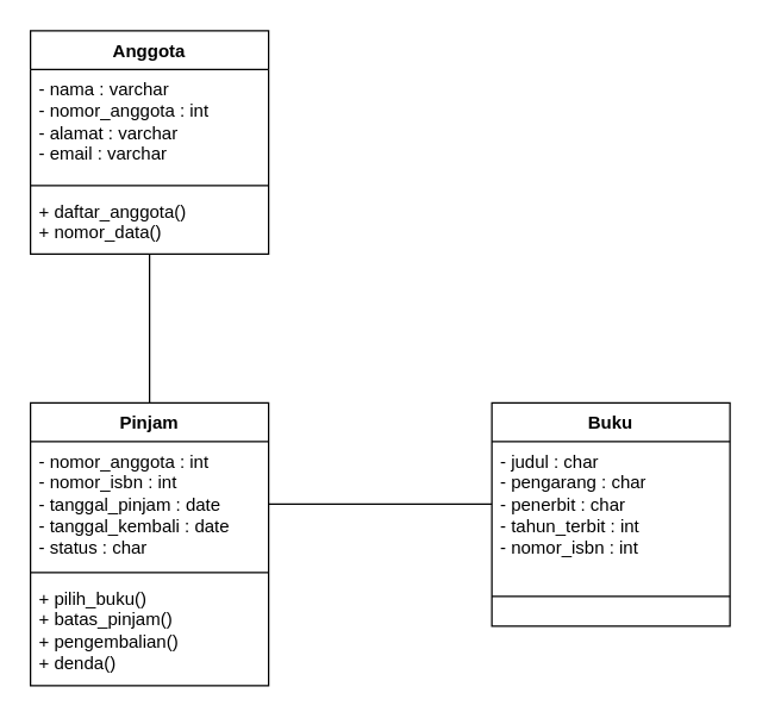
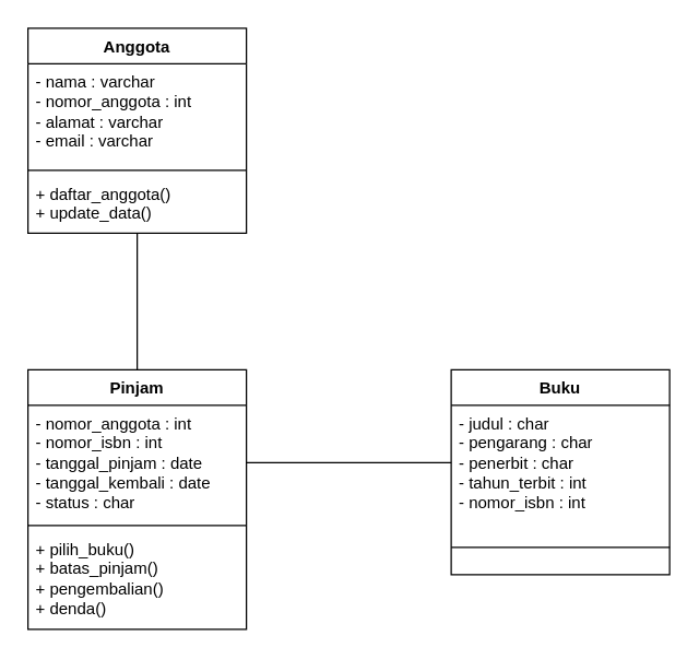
  <mxCell id="0" />
  <mxCell id="1" parent="0" />
  <mxCell id="2" value="Anggota" style="swimlane;fontStyle=1;align=center;verticalAlign=top;childLayout=stackLayout;horizontal=1;startSize=26;horizontalStack=0;resizeParent=1;resizeParentMax=0;resizeLast=0;collapsible=1;marginBottom=0;whiteSpace=wrap;html=1;" vertex="1" parent="1"><mxGeometry x="20" y="20" width="160" height="150" as="geometry" /></mxCell>
  <mxCell id="3" value="- nama : varchar&lt;div&gt;- nomor_anggota : int&lt;/div&gt;&lt;div&gt;- alamat : varchar&lt;/div&gt;&lt;div&gt;- email : varchar&lt;/div&gt;" style="text;strokeColor=none;fillColor=none;align=left;verticalAlign=top;spacingLeft=4;spacingRight=4;overflow=hidden;rotatable=0;points=[[0,0.5],[1,0.5]];portConstraint=eastwest;whiteSpace=wrap;html=1;" vertex="1" parent="2"><mxGeometry y="26" width="160" height="74" as="geometry" /></mxCell>
  <mxCell id="4" value="" style="line;strokeWidth=1;fillColor=none;align=left;verticalAlign=middle;spacingTop=-1;spacingLeft=3;spacingRight=3;rotatable=0;labelPosition=right;points=[];portConstraint=eastwest;strokeColor=inherit;" vertex="1" parent="2"><mxGeometry y="100" width="160" height="8" as="geometry" /></mxCell>
- <mxCell id="5" value="+ daftar_anggota()&lt;div&gt;+ nomor_data()&lt;/div&gt;" style="text;strokeColor=none;fillColor=none;align=left;verticalAlign=top;spacingLeft=4;spacingRight=4;overflow=hidden;rotatable=0;points=[[0,0.5],[1,0.5]];portConstraint=eastwest;whiteSpace=wrap;html=1;" vertex="1" parent="2"><mxGeometry y="108" width="160" height="42" as="geometry" /></mxCell>
+ <mxCell id="5" value="+ daftar_anggota()&lt;div&gt;+ update_data()&lt;/div&gt;" style="text;strokeColor=none;fillColor=none;align=left;verticalAlign=top;spacingLeft=4;spacingRight=4;overflow=hidden;rotatable=0;points=[[0,0.5],[1,0.5]];portConstraint=eastwest;whiteSpace=wrap;html=1;" vertex="1" parent="2"><mxGeometry y="108" width="160" height="42" as="geometry" /></mxCell>
  <mxCell id="6" value="Buku" style="swimlane;fontStyle=1;align=center;verticalAlign=top;childLayout=stackLayout;horizontal=1;startSize=26;horizontalStack=0;resizeParent=1;resizeParentMax=0;resizeLast=0;collapsible=1;marginBottom=0;whiteSpace=wrap;html=1;" vertex="1" parent="1"><mxGeometry x="330" y="270" width="160" height="150" as="geometry" /></mxCell>
  <mxCell id="7" value="- judul : char&lt;div&gt;- pengarang : char&lt;/div&gt;&lt;div&gt;- penerbit : char&lt;/div&gt;&lt;div&gt;- tahun_terbit : int&lt;/div&gt;&lt;div&gt;- nomor_isbn : int&lt;/div&gt;" style="text;strokeColor=none;fillColor=none;align=left;verticalAlign=top;spacingLeft=4;spacingRight=4;overflow=hidden;rotatable=0;points=[[0,0.5],[1,0.5]];portConstraint=eastwest;whiteSpace=wrap;html=1;" vertex="1" parent="6"><mxGeometry y="26" width="160" height="84" as="geometry" /></mxCell>
  <mxCell id="8" value="" style="line;strokeWidth=1;fillColor=none;align=left;verticalAlign=middle;spacingTop=-1;spacingLeft=3;spacingRight=3;rotatable=0;labelPosition=right;points=[];portConstraint=eastwest;strokeColor=inherit;" vertex="1" parent="6"><mxGeometry y="110" width="160" height="40" as="geometry" /></mxCell>
  <mxCell id="9" value="Pinjam" style="swimlane;fontStyle=1;align=center;verticalAlign=top;childLayout=stackLayout;horizontal=1;startSize=26;horizontalStack=0;resizeParent=1;resizeParentMax=0;resizeLast=0;collapsible=1;marginBottom=0;whiteSpace=wrap;html=1;" vertex="1" parent="1"><mxGeometry x="20" y="270" width="160" height="190" as="geometry" /></mxCell>
  <mxCell id="10" value="- nomor_anggota : int&lt;div&gt;- nomor_isbn : int&lt;/div&gt;&lt;div&gt;- tanggal_pinjam : date&lt;/div&gt;&lt;div&gt;- tanggal_kembali : date&lt;/div&gt;&lt;div&gt;- status : char&lt;/div&gt;" style="text;strokeColor=none;fillColor=none;align=left;verticalAlign=top;spacingLeft=4;spacingRight=4;overflow=hidden;rotatable=0;points=[[0,0.5],[1,0.5]];portConstraint=eastwest;whiteSpace=wrap;html=1;" vertex="1" parent="9"><mxGeometry y="26" width="160" height="84" as="geometry" /></mxCell>
  <mxCell id="11" value="" style="line;strokeWidth=1;fillColor=none;align=left;verticalAlign=middle;spacingTop=-1;spacingLeft=3;spacingRight=3;rotatable=0;labelPosition=right;points=[];portConstraint=eastwest;strokeColor=inherit;" vertex="1" parent="9"><mxGeometry y="110" width="160" height="8" as="geometry" /></mxCell>
  <mxCell id="12" value="+ pilih_buku()&lt;div&gt;+ batas_pinjam()&lt;/div&gt;&lt;div&gt;+ pengembalian()&lt;/div&gt;&lt;div&gt;+ denda()&lt;/div&gt;" style="text;strokeColor=none;fillColor=none;align=left;verticalAlign=top;spacingLeft=4;spacingRight=4;overflow=hidden;rotatable=0;points=[[0,0.5],[1,0.5]];portConstraint=eastwest;whiteSpace=wrap;html=1;" vertex="1" parent="9"><mxGeometry y="118" width="160" height="72" as="geometry" /></mxCell>
  <mxCell id="13" value="" style="endArrow=none;html=1;rounded=0;exitX=0.5;exitY=0;exitDx=0;exitDy=0;" edge="1" parent="1" source="9"><mxGeometry width="50" height="50" relative="1" as="geometry"><mxPoint x="200" y="290" as="sourcePoint" /><mxPoint x="100" y="170" as="targetPoint" /></mxGeometry></mxCell>
  <mxCell id="14" value="" style="endArrow=none;html=1;rounded=0;exitX=1;exitY=0.5;exitDx=0;exitDy=0;entryX=0;entryY=0.5;entryDx=0;entryDy=0;" edge="1" parent="1" source="10" target="7"><mxGeometry width="50" height="50" relative="1" as="geometry"><mxPoint x="110" y="280" as="sourcePoint" /><mxPoint x="110" y="180" as="targetPoint" /></mxGeometry></mxCell>
